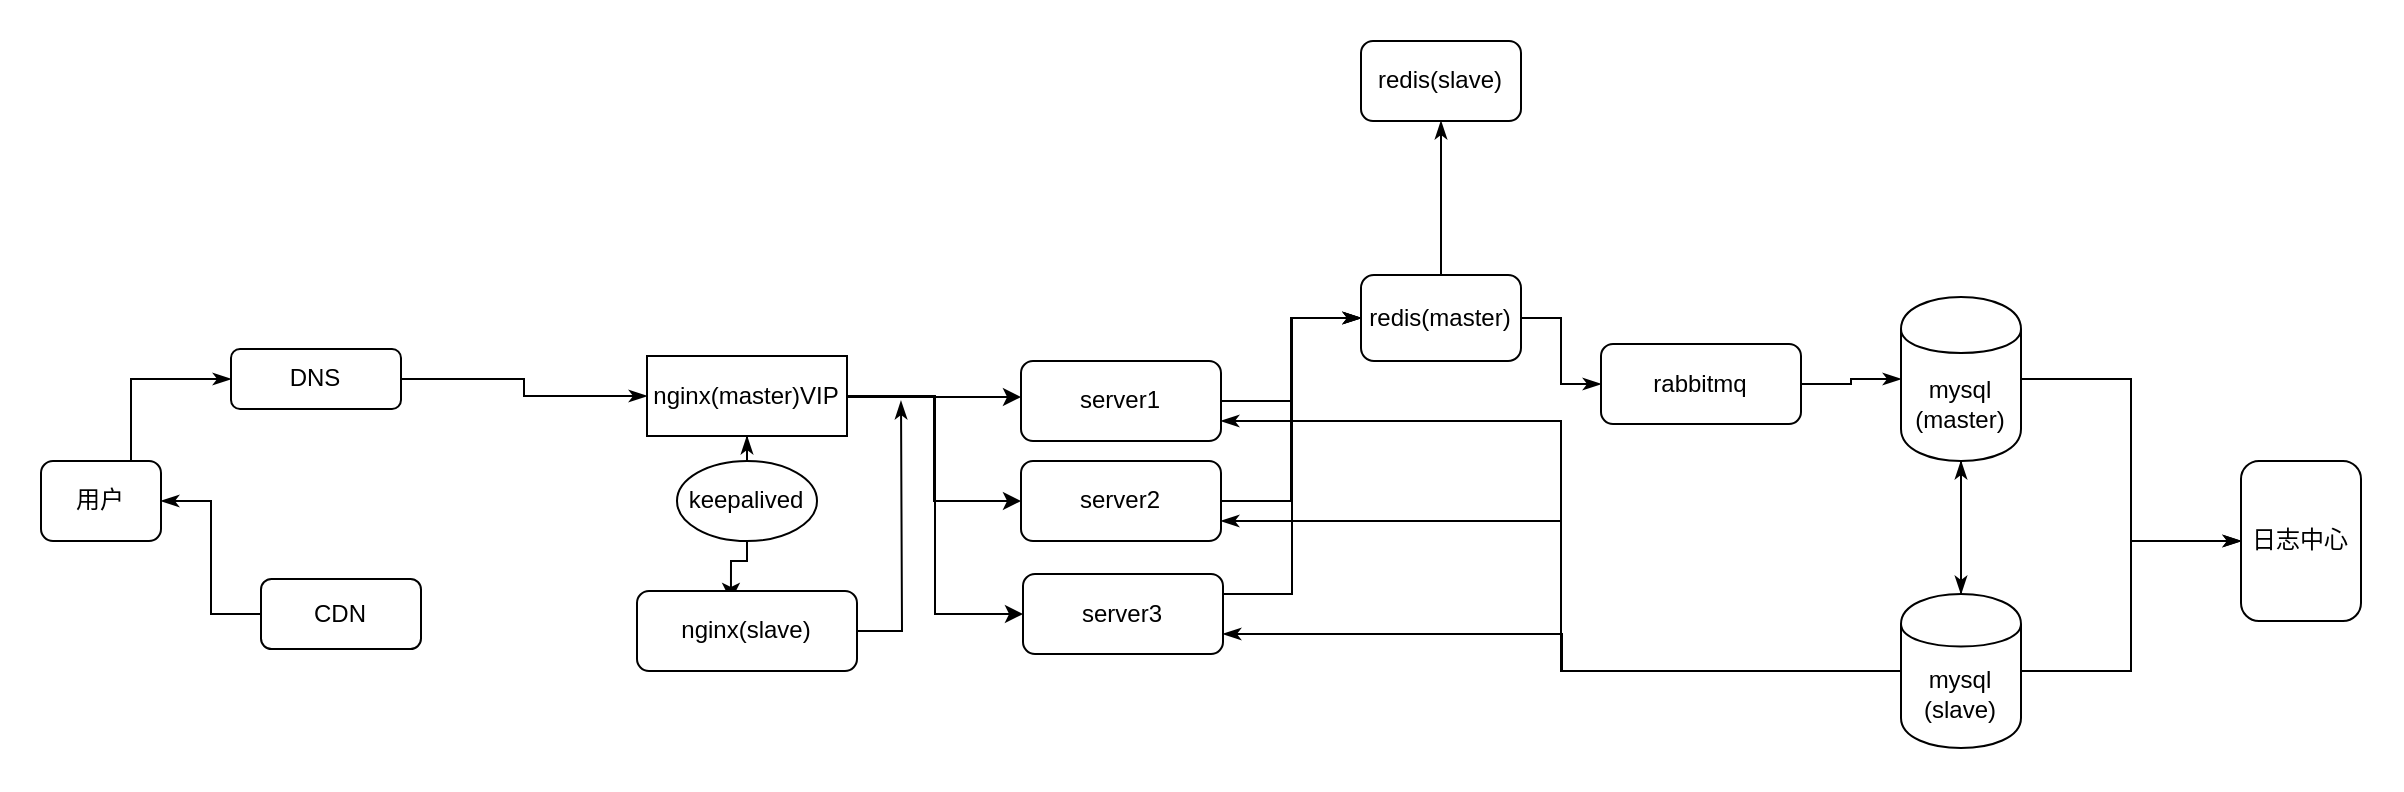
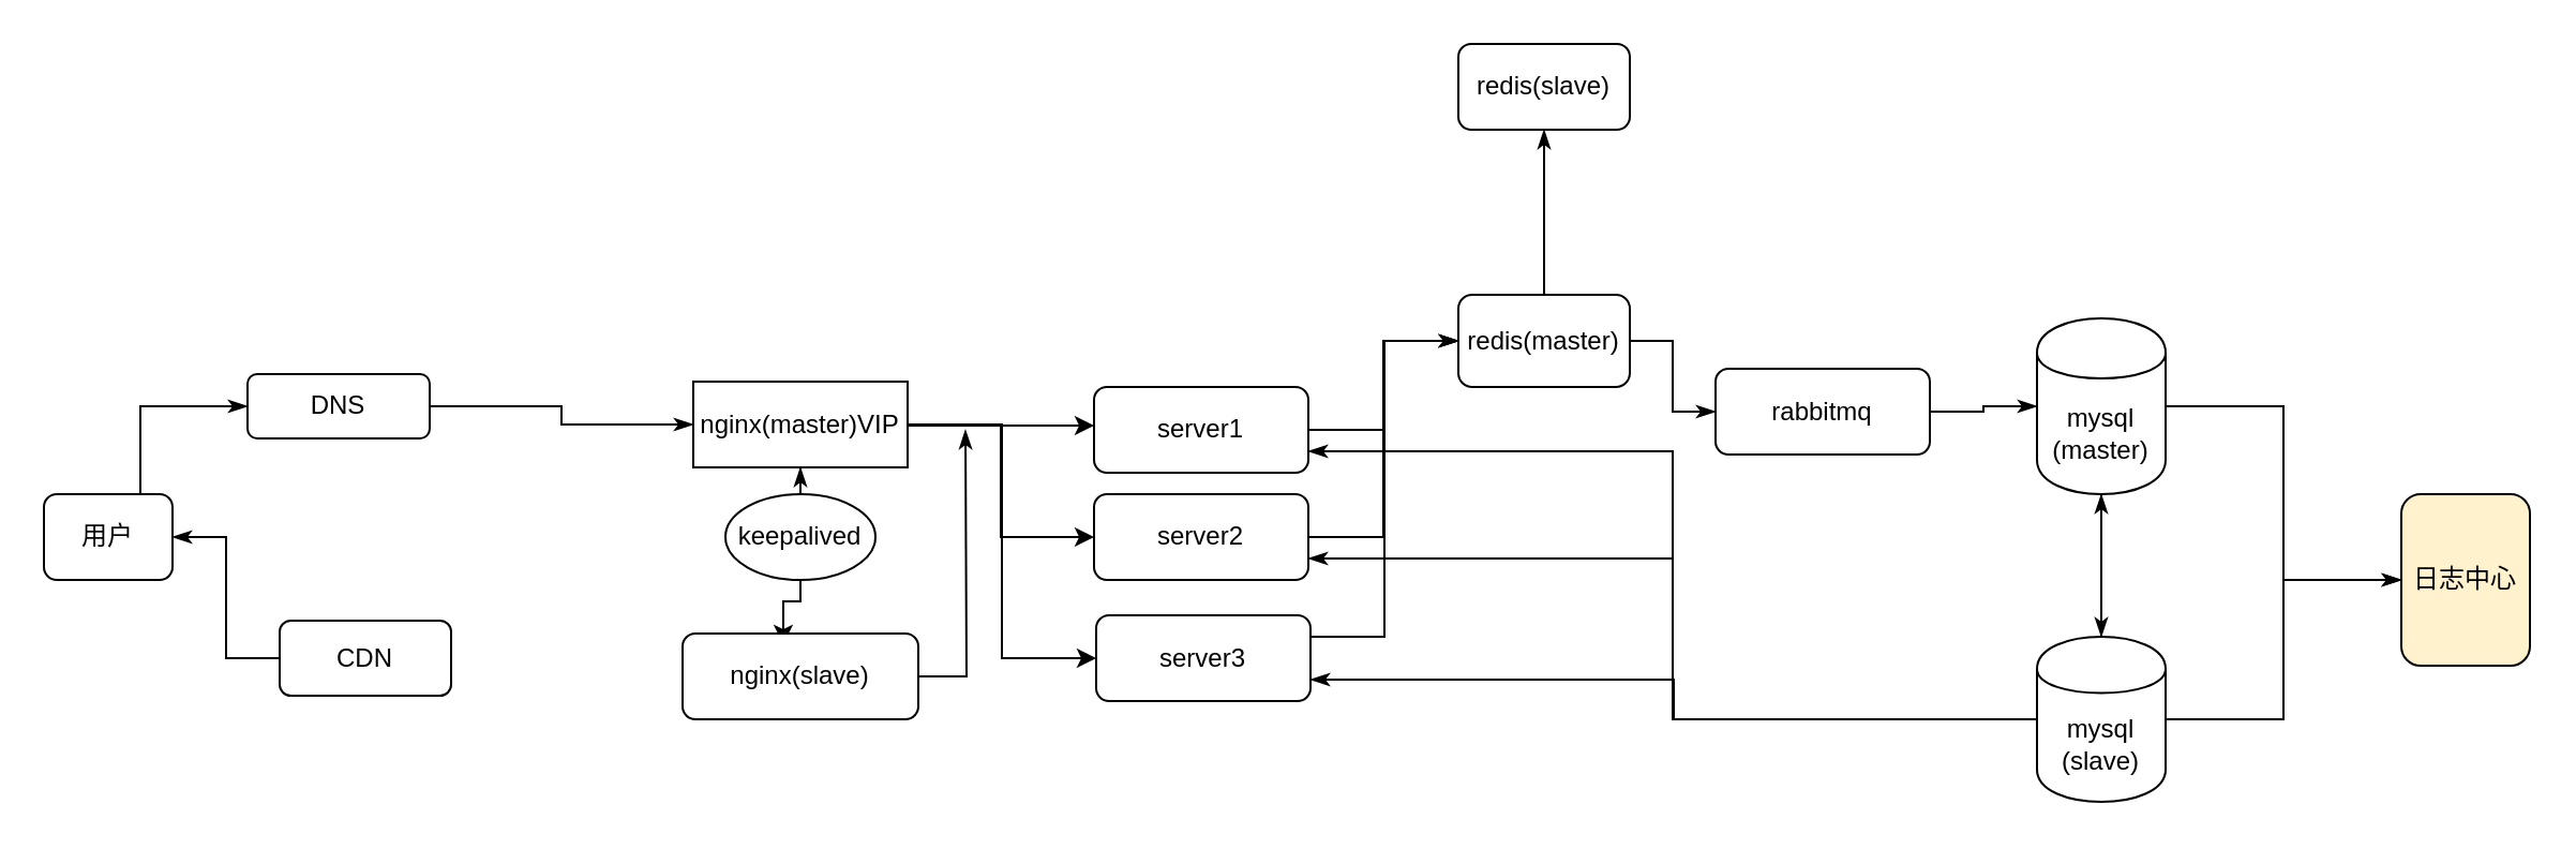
  <mxCell id="0" />
  <mxCell id="1" parent="0" />
  <mxCell id="2" style="edgeStyle=orthogonalEdgeStyle;rounded=0;orthogonalLoop=1;jettySize=auto;html=1;exitX=0.75;exitY=0;exitDx=0;exitDy=0;entryX=0;entryY=0.5;entryDx=0;entryDy=0;endArrow=classicThin;endFill=1;" edge="1" parent="1" source="3" target="7"><mxGeometry relative="1" as="geometry" /></mxCell>
  <mxCell id="3" value="用户" style="rounded=1;whiteSpace=wrap;html=1;" vertex="1" parent="1"><mxGeometry y="230" width="60" height="40" as="geometry" x="20" /></mxCell>
  <mxCell id="4" style="edgeStyle=orthogonalEdgeStyle;rounded=0;orthogonalLoop=1;jettySize=auto;html=1;exitX=0;exitY=0.5;exitDx=0;exitDy=0;entryX=1;entryY=0.5;entryDx=0;entryDy=0;endArrow=classicThin;endFill=1;" edge="1" parent="1" source="5" target="3"><mxGeometry relative="1" as="geometry" /></mxCell>
  <mxCell id="5" value="CDN" style="rounded=1;whiteSpace=wrap;html=1;" vertex="1" parent="1"><mxGeometry x="130" y="289" width="80" height="35" as="geometry" /></mxCell>
  <mxCell id="6" style="edgeStyle=orthogonalEdgeStyle;rounded=0;orthogonalLoop=1;jettySize=auto;html=1;exitX=1;exitY=0.5;exitDx=0;exitDy=0;entryX=0;entryY=0.5;entryDx=0;entryDy=0;endArrow=classicThin;endFill=1;" edge="1" parent="1" source="7" target="12"><mxGeometry relative="1" as="geometry" /></mxCell>
  <mxCell id="7" value="DNS" style="rounded=1;whiteSpace=wrap;html=1;" vertex="1" parent="1"><mxGeometry x="115" y="174" width="85" height="30" as="geometry" /></mxCell>
  <mxCell id="8" style="edgeStyle=orthogonalEdgeStyle;rounded=0;orthogonalLoop=1;jettySize=auto;html=1;entryX=0.427;entryY=0.125;entryDx=0;entryDy=0;entryPerimeter=0;" edge="1" parent="1" source="12" target="14"><mxGeometry relative="1" as="geometry"><Array as="points"><mxPoint x="373" y="280" /></Array></mxGeometry></mxCell>
  <mxCell id="9" style="edgeStyle=orthogonalEdgeStyle;rounded=0;orthogonalLoop=1;jettySize=auto;html=1;exitX=1;exitY=0.75;exitDx=0;exitDy=0;" edge="1" parent="1" source="12" target="16"><mxGeometry relative="1" as="geometry"><mxPoint x="440" y="220" as="sourcePoint" /><Array as="points"><mxPoint x="423" y="198" /></Array></mxGeometry></mxCell>
  <mxCell id="10" style="edgeStyle=orthogonalEdgeStyle;rounded=0;orthogonalLoop=1;jettySize=auto;html=1;entryX=0;entryY=0.5;entryDx=0;entryDy=0;" edge="1" parent="1" source="12" target="18"><mxGeometry relative="1" as="geometry"><mxPoint x="450" y="260" as="targetPoint" /></mxGeometry></mxCell>
  <mxCell id="11" style="edgeStyle=orthogonalEdgeStyle;rounded=0;orthogonalLoop=1;jettySize=auto;html=1;entryX=0;entryY=0.5;entryDx=0;entryDy=0;" edge="1" parent="1" source="12" target="22"><mxGeometry relative="1" as="geometry"><mxPoint x="480" y="310" as="targetPoint" /></mxGeometry></mxCell>
  <mxCell id="12" value="nginx(master)VIP" style="rounded=1;whiteSpace=wrap;html=1;arcSize=0;" vertex="1" parent="1"><mxGeometry x="323" y="177.5" width="100" height="40" as="geometry" /></mxCell>
  <mxCell id="13" style="edgeStyle=orthogonalEdgeStyle;rounded=0;orthogonalLoop=1;jettySize=auto;html=1;endArrow=classicThin;endFill=1;" edge="1" parent="1" source="14"><mxGeometry relative="1" as="geometry"><mxPoint x="450" y="200" as="targetPoint" /></mxGeometry></mxCell>
  <mxCell id="14" value="nginx(slave)" style="rounded=1;whiteSpace=wrap;html=1;" vertex="1" parent="1"><mxGeometry x="318" y="295" width="110" height="40" as="geometry" /></mxCell>
  <mxCell id="15" style="edgeStyle=orthogonalEdgeStyle;rounded=0;orthogonalLoop=1;jettySize=auto;html=1;exitX=1;exitY=0.5;exitDx=0;exitDy=0;entryX=0;entryY=0.5;entryDx=0;entryDy=0;endArrow=classicThin;endFill=1;" edge="1" parent="1" source="16" target="34"><mxGeometry relative="1" as="geometry" /></mxCell>
  <mxCell id="16" value="server1" style="rounded=1;whiteSpace=wrap;html=1;" vertex="1" parent="1"><mxGeometry x="510" y="180" width="100" height="40" as="geometry" /></mxCell>
  <mxCell id="17" style="edgeStyle=orthogonalEdgeStyle;rounded=0;orthogonalLoop=1;jettySize=auto;html=1;exitX=1;exitY=0.5;exitDx=0;exitDy=0;entryX=0;entryY=0.5;entryDx=0;entryDy=0;endArrow=classicThin;endFill=1;" edge="1" parent="1" source="18" target="34"><mxGeometry relative="1" as="geometry" /></mxCell>
  <mxCell id="18" value="server2" style="rounded=1;whiteSpace=wrap;html=1;" vertex="1" parent="1"><mxGeometry x="510" y="230" width="100" height="40" as="geometry" /></mxCell>
  <mxCell id="19" style="edgeStyle=orthogonalEdgeStyle;rounded=0;orthogonalLoop=1;jettySize=auto;html=1;exitX=0.5;exitY=0;exitDx=0;exitDy=0;entryX=0.5;entryY=1;entryDx=0;entryDy=0;endArrow=classicThin;endFill=1;" edge="1" parent="1" source="20" target="12"><mxGeometry relative="1" as="geometry" /></mxCell>
  <mxCell id="20" value="keepalived" style="ellipse;whiteSpace=wrap;html=1;" vertex="1" parent="1"><mxGeometry x="338" y="230" width="70" height="40" as="geometry" /></mxCell>
  <mxCell id="21" style="edgeStyle=orthogonalEdgeStyle;rounded=0;orthogonalLoop=1;jettySize=auto;html=1;exitX=1;exitY=0.25;exitDx=0;exitDy=0;entryX=0;entryY=0.5;entryDx=0;entryDy=0;endArrow=classicThin;endFill=1;" edge="1" parent="1" source="22" target="34"><mxGeometry relative="1" as="geometry" /></mxCell>
  <mxCell id="22" value="server3" style="rounded=1;whiteSpace=wrap;html=1;" vertex="1" parent="1"><mxGeometry x="511" y="286.5" width="100" height="40" as="geometry" /></mxCell>
  <mxCell id="23" style="edgeStyle=orthogonalEdgeStyle;rounded=0;orthogonalLoop=1;jettySize=auto;html=1;exitX=0.5;exitY=1;exitDx=0;exitDy=0;entryX=0.5;entryY=0;entryDx=0;entryDy=0;endArrow=classicThin;endFill=1;" edge="1" parent="1" source="25" target="31"><mxGeometry relative="1" as="geometry" /></mxCell>
  <mxCell id="24" style="edgeStyle=orthogonalEdgeStyle;rounded=0;orthogonalLoop=1;jettySize=auto;html=1;exitX=1;exitY=0.5;exitDx=0;exitDy=0;endArrow=classicThin;endFill=1;" edge="1" parent="1" source="25" target="37"><mxGeometry relative="1" as="geometry" /></mxCell>
  <mxCell id="25" value="mysql&lt;br&gt;(master)" style="shape=cylinder;whiteSpace=wrap;html=1;boundedLbl=1;backgroundOutline=1;" vertex="1" parent="1"><mxGeometry x="950" y="148" width="60" height="82" as="geometry" /></mxCell>
  <mxCell id="26" style="edgeStyle=orthogonalEdgeStyle;rounded=0;orthogonalLoop=1;jettySize=auto;html=1;exitX=0.5;exitY=0;exitDx=0;exitDy=0;endArrow=classicThin;endFill=1;" edge="1" parent="1" source="31"><mxGeometry relative="1" as="geometry"><mxPoint x="980" y="230" as="targetPoint" /></mxGeometry></mxCell>
  <mxCell id="27" style="edgeStyle=orthogonalEdgeStyle;rounded=0;orthogonalLoop=1;jettySize=auto;html=1;exitX=1;exitY=0.5;exitDx=0;exitDy=0;entryX=0;entryY=0.5;entryDx=0;entryDy=0;endArrow=classicThin;endFill=1;" edge="1" parent="1" source="31" target="37"><mxGeometry relative="1" as="geometry" /></mxCell>
  <mxCell id="28" style="edgeStyle=orthogonalEdgeStyle;rounded=0;orthogonalLoop=1;jettySize=auto;html=1;exitX=0;exitY=0.5;exitDx=0;exitDy=0;entryX=1;entryY=0.75;entryDx=0;entryDy=0;endArrow=classicThin;endFill=1;" edge="1" parent="1" source="31" target="16"><mxGeometry relative="1" as="geometry" /></mxCell>
  <mxCell id="29" style="edgeStyle=orthogonalEdgeStyle;rounded=0;orthogonalLoop=1;jettySize=auto;html=1;exitX=0;exitY=0.5;exitDx=0;exitDy=0;entryX=1;entryY=0.75;entryDx=0;entryDy=0;endArrow=classicThin;endFill=1;" edge="1" parent="1" source="31" target="18"><mxGeometry relative="1" as="geometry" /></mxCell>
  <mxCell id="30" style="edgeStyle=orthogonalEdgeStyle;rounded=0;orthogonalLoop=1;jettySize=auto;html=1;exitX=0;exitY=0.5;exitDx=0;exitDy=0;entryX=1;entryY=0.75;entryDx=0;entryDy=0;endArrow=classicThin;endFill=1;" edge="1" parent="1" source="31" target="22"><mxGeometry relative="1" as="geometry" /></mxCell>
  <mxCell id="31" value="mysql&lt;br&gt;(slave)" style="shape=cylinder;whiteSpace=wrap;html=1;boundedLbl=1;backgroundOutline=1;" vertex="1" parent="1"><mxGeometry x="950" y="296.5" width="60" height="77" as="geometry" /></mxCell>
  <mxCell id="32" style="edgeStyle=orthogonalEdgeStyle;rounded=0;orthogonalLoop=1;jettySize=auto;html=1;exitX=1;exitY=0.5;exitDx=0;exitDy=0;entryX=0;entryY=0.5;entryDx=0;entryDy=0;endArrow=classicThin;endFill=1;" edge="1" parent="1" source="34" target="36"><mxGeometry relative="1" as="geometry" /></mxCell>
  <mxCell id="33" style="edgeStyle=orthogonalEdgeStyle;rounded=0;orthogonalLoop=1;jettySize=auto;html=1;exitX=0.5;exitY=0;exitDx=0;exitDy=0;entryX=0.5;entryY=1;entryDx=0;entryDy=0;endArrow=classicThin;endFill=1;" edge="1" parent="1" source="34" target="38"><mxGeometry relative="1" as="geometry" /></mxCell>
  <mxCell id="34" value="redis(master)" style="rounded=1;whiteSpace=wrap;html=1;" vertex="1" parent="1"><mxGeometry x="680" y="137" width="80" height="43" as="geometry" /></mxCell>
  <mxCell id="35" style="edgeStyle=orthogonalEdgeStyle;rounded=0;orthogonalLoop=1;jettySize=auto;html=1;exitX=1;exitY=0.5;exitDx=0;exitDy=0;entryX=0;entryY=0.5;entryDx=0;entryDy=0;endArrow=classicThin;endFill=1;" edge="1" parent="1" source="36" target="25"><mxGeometry relative="1" as="geometry" /></mxCell>
  <mxCell id="36" value="rabbitmq" style="rounded=1;whiteSpace=wrap;html=1;" vertex="1" parent="1"><mxGeometry x="800" y="171.5" width="100" height="40" as="geometry" /></mxCell>
- <mxCell id="37" value="日志中心" style="rounded=1;whiteSpace=wrap;html=1;" vertex="1" parent="1"><mxGeometry x="1120" y="230" width="60" height="80" as="geometry" /></mxCell>
+ <mxCell id="37" value="日志中心" style="rounded=1;whiteSpace=wrap;html=1;fillColor=#fff2cc;" vertex="1" parent="1"><mxGeometry x="1120" y="230" width="60" height="80" as="geometry" /></mxCell>
  <mxCell id="38" value="redis(slave)" style="rounded=1;whiteSpace=wrap;html=1;" vertex="1" parent="1"><mxGeometry x="680" y="20" width="80" height="40" as="geometry" /></mxCell>
